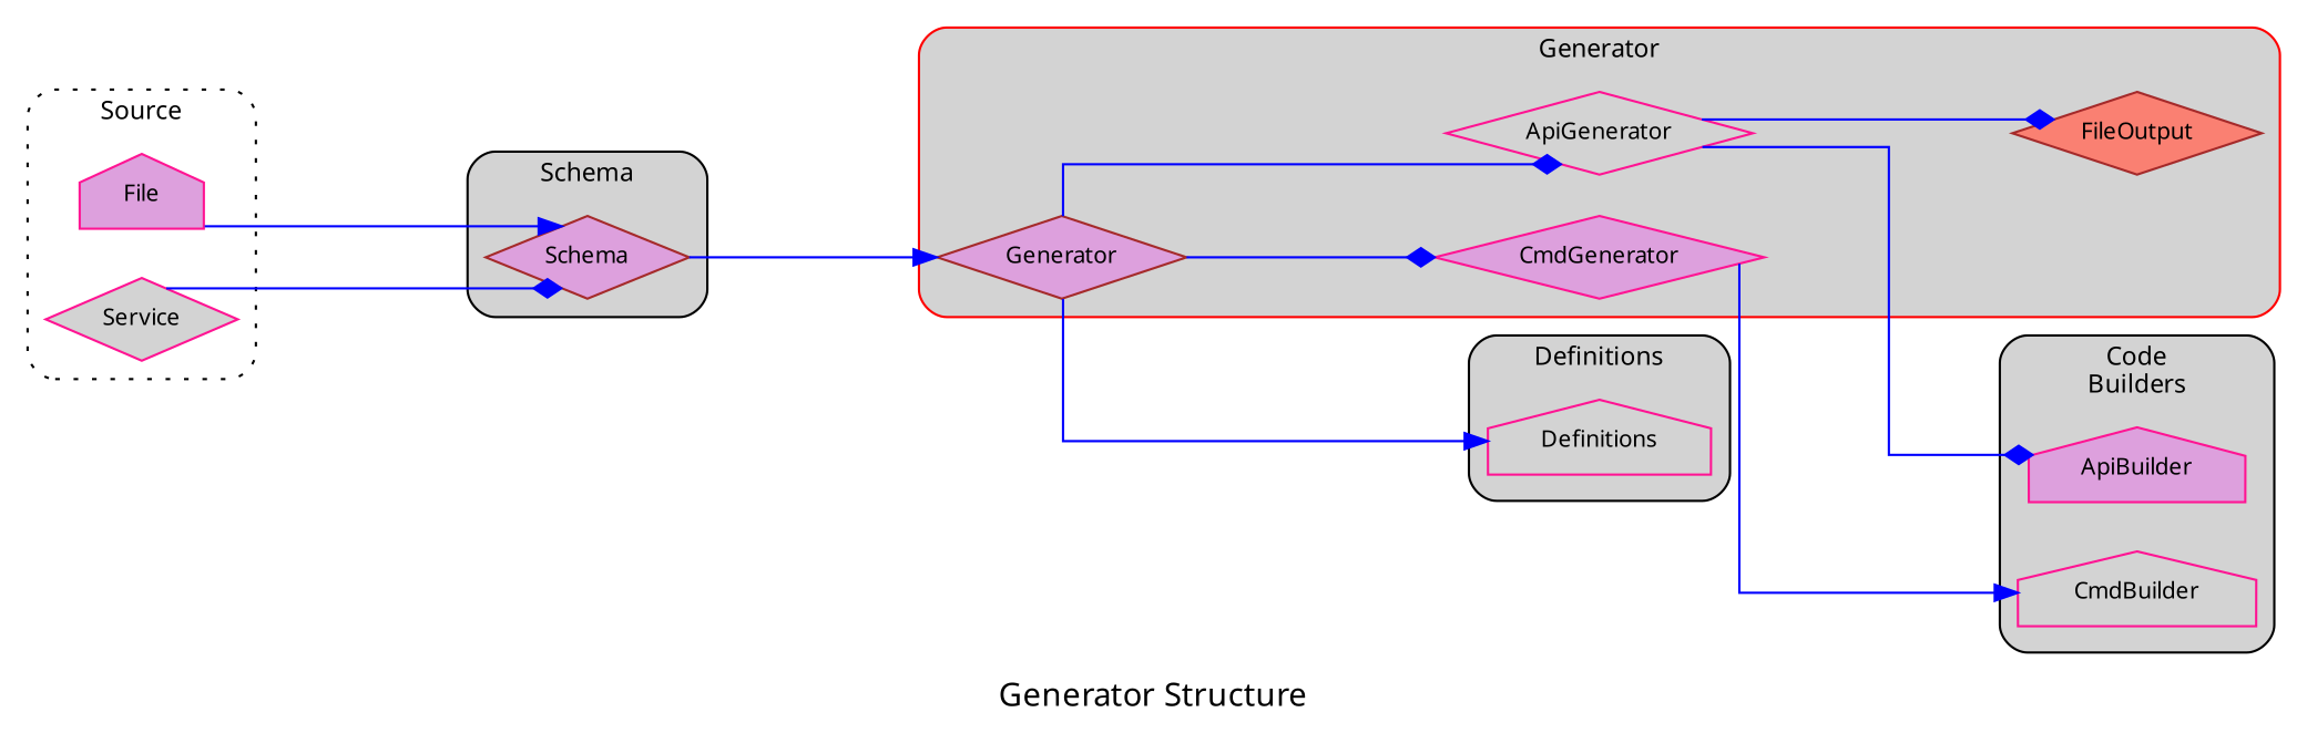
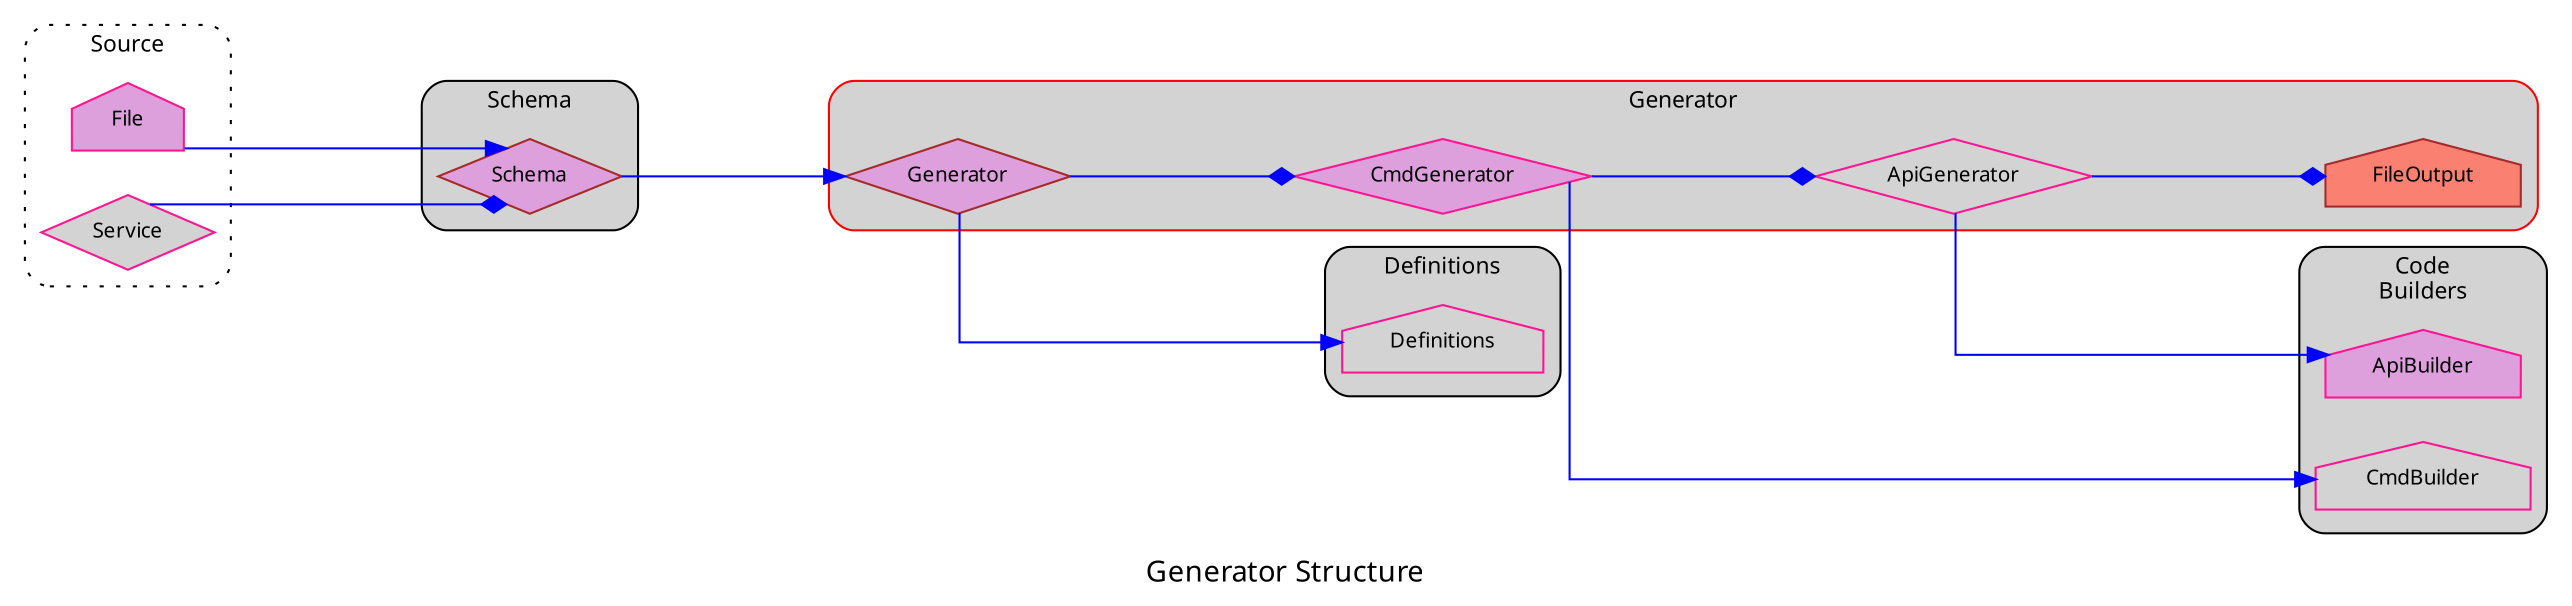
  digraph {
    compound=true
    fontname="Noto Sans"
    label="Generator Structure"
    rankdir=LR
    ranksep=1.5
    splines=ortho
    node [color=deeppink fillcolor=plum fontname="Noto Sans" fontsize=10 shape=diamond style=filled]
    edge [arrowhead=normal color=blue fontname="Noto Sans" fontsize=10 style=ortho]
    Generator [color=brown]
    ApiGenerator [fillcolor=lightgrey]
    CmdGenerator
-   FileOutput [color=brown fillcolor=salmon]
+   FileOutput [color=brown fillcolor=salmon shape=house]
    Definitions [fillcolor=lightgrey shape=house]
    Schema [color=brown]
    ApiBuilder [shape=house]
    CmdBuilder [fillcolor=lightgrey shape=house]
    File [shape=house]
    Service [fillcolor=lightgrey]
    subgraph cluster_1 {
      color=red
      fillcolor=lightgrey
      fontsize=11
      label=Generator
      style="rounded,filled"
      Generator
      ApiGenerator
      CmdGenerator
      FileOutput
    }
    subgraph cluster_2 {
      color=black
      fillcolor=lightgrey
      fontsize=11
      label=Definitions
      style="rounded,filled"
      Definitions
    }
    subgraph cluster_3 {
      color=black
      fillcolor=lightgrey
      fontsize=11
      label=Schema
      style="rounded,filled"
      Schema
    }
    subgraph cluster_4 {
      color=black
      fillcolor=lightgrey
      fontsize=11
      label="Code\nBuilders"
      style="rounded,filled"
      ApiBuilder
      CmdBuilder
    }
    subgraph cluster_5 {
      color=black
      fillcolor=white
      fontsize=11
      label=Source
      style="rounded,filled,dotted"
      File
      Service
    }
-   Generator -> ApiGenerator [arrowhead=diamond]
+   CmdGenerator -> ApiGenerator [arrowhead=diamond]
    Generator -> CmdGenerator [arrowhead=diamond]
    Generator -> Definitions
    ApiGenerator -> FileOutput [arrowhead=diamond]
-   ApiGenerator -> ApiBuilder [arrowhead=diamond]
+   ApiGenerator -> ApiBuilder
    CmdGenerator -> CmdBuilder
    Schema -> Generator
    File -> Schema
    Service -> Schema [arrowhead=diamond]
  }
